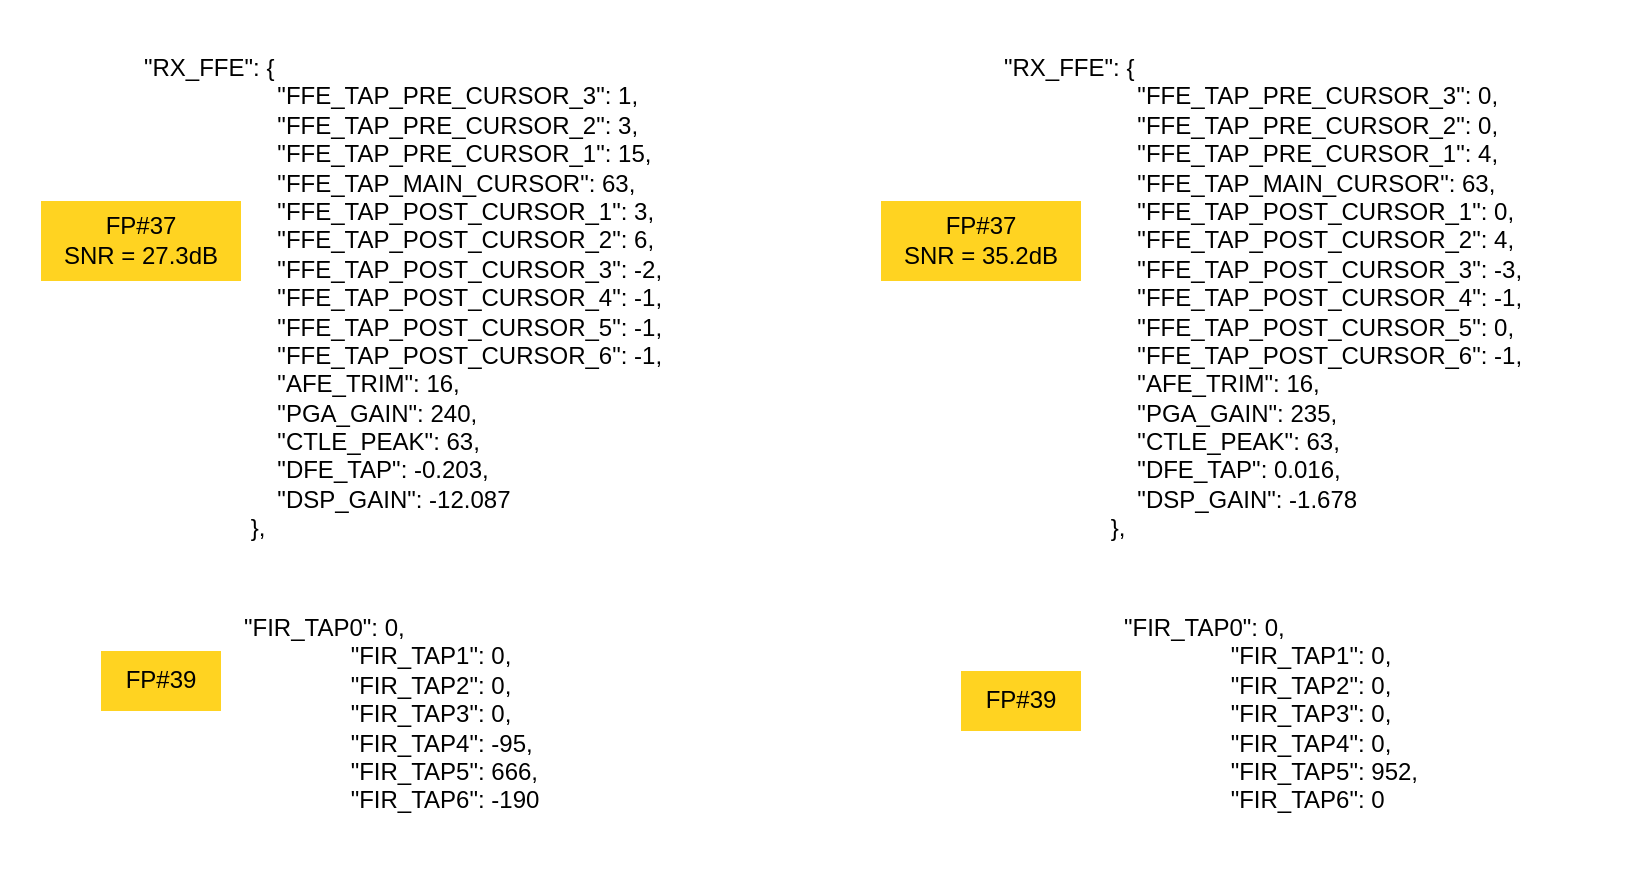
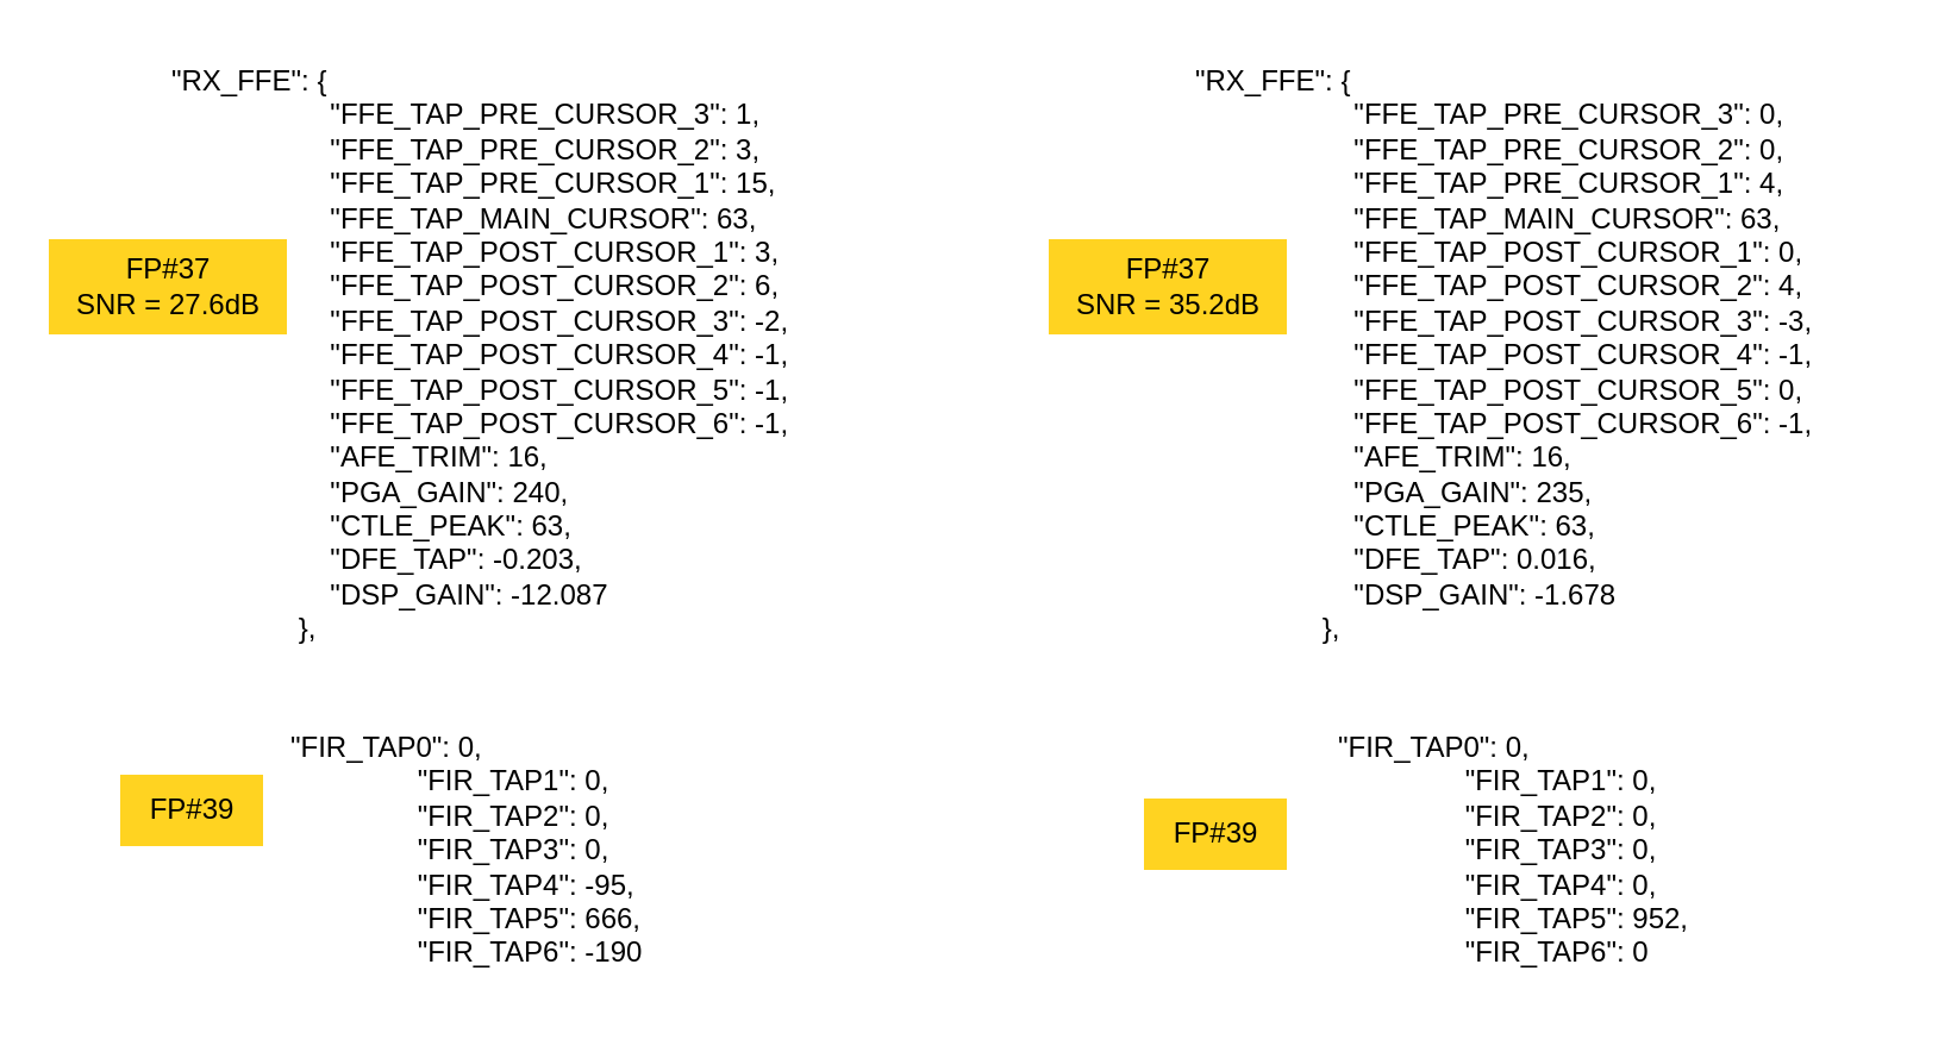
  <mxCell id="0" />
  <mxCell id="1" parent="0" />
  <mxCell id="2" value="&quot;RX_FFE&quot;: {&#10;                    &quot;FFE_TAP_PRE_CURSOR_3&quot;: 1,&#10;                    &quot;FFE_TAP_PRE_CURSOR_2&quot;: 3,&#10;                    &quot;FFE_TAP_PRE_CURSOR_1&quot;: 15,&#10;                    &quot;FFE_TAP_MAIN_CURSOR&quot;: 63,&#10;                    &quot;FFE_TAP_POST_CURSOR_1&quot;: 3,&#10;                    &quot;FFE_TAP_POST_CURSOR_2&quot;: 6,&#10;                    &quot;FFE_TAP_POST_CURSOR_3&quot;: -2,&#10;                    &quot;FFE_TAP_POST_CURSOR_4&quot;: -1,&#10;                    &quot;FFE_TAP_POST_CURSOR_5&quot;: -1,&#10;                    &quot;FFE_TAP_POST_CURSOR_6&quot;: -1,&#10;                    &quot;AFE_TRIM&quot;: 16,&#10;                    &quot;PGA_GAIN&quot;: 240,&#10;                    &quot;CTLE_PEAK&quot;: 63,&#10;                    &quot;DFE_TAP&quot;: -0.203,&#10;                    &quot;DSP_GAIN&quot;: -12.087&#10;                }," style="text;whiteSpace=wrap;" vertex="1" parent="1"><mxGeometry x="70" y="20" width="300" height="270" as="geometry" /></mxCell>
- <mxCell id="3" value="FP#37&lt;div&gt;SNR = 27.3dB&lt;/div&gt;" style="text;html=1;align=center;verticalAlign=middle;resizable=0;points=[];autosize=1;strokeColor=none;fillColor=#FFD321;" vertex="1" parent="1"><mxGeometry x="20" y="100" width="100" height="40" as="geometry" /></mxCell>
+ <mxCell id="3" value="FP#37&lt;div&gt;SNR = 27.6dB&lt;/div&gt;" style="text;html=1;align=center;verticalAlign=middle;resizable=0;points=[];autosize=1;strokeColor=none;fillColor=#FFD321;" vertex="1" parent="1"><mxGeometry x="20" y="100" width="100" height="40" as="geometry" /></mxCell>
  <mxCell id="4" value="&quot;RX_FFE&quot;: {&#10;                    &quot;FFE_TAP_PRE_CURSOR_3&quot;: 0,&#10;                    &quot;FFE_TAP_PRE_CURSOR_2&quot;: 0,&#10;                    &quot;FFE_TAP_PRE_CURSOR_1&quot;: 4,&#10;                    &quot;FFE_TAP_MAIN_CURSOR&quot;: 63,&#10;                    &quot;FFE_TAP_POST_CURSOR_1&quot;: 0,&#10;                    &quot;FFE_TAP_POST_CURSOR_2&quot;: 4,&#10;                    &quot;FFE_TAP_POST_CURSOR_3&quot;: -3,&#10;                    &quot;FFE_TAP_POST_CURSOR_4&quot;: -1,&#10;                    &quot;FFE_TAP_POST_CURSOR_5&quot;: 0,&#10;                    &quot;FFE_TAP_POST_CURSOR_6&quot;: -1,&#10;                    &quot;AFE_TRIM&quot;: 16,&#10;                    &quot;PGA_GAIN&quot;: 235,&#10;                    &quot;CTLE_PEAK&quot;: 63,&#10;                    &quot;DFE_TAP&quot;: 0.016,&#10;                    &quot;DSP_GAIN&quot;: -1.678&#10;                }," style="text;whiteSpace=wrap;" vertex="1" parent="1"><mxGeometry x="500" y="20" width="300" height="270" as="geometry" /></mxCell>
  <mxCell id="5" value="FP#37&lt;div&gt;SNR = 35.2dB&lt;/div&gt;" style="text;html=1;align=center;verticalAlign=middle;resizable=0;points=[];autosize=1;strokeColor=none;fillColor=#FFD321;" vertex="1" parent="1"><mxGeometry x="440" y="100" width="100" height="40" as="geometry" /></mxCell>
  <mxCell id="6" value="&quot;FIR_TAP0&quot;: 0,&#10;                &quot;FIR_TAP1&quot;: 0,&#10;                &quot;FIR_TAP2&quot;: 0,&#10;                &quot;FIR_TAP3&quot;: 0,&#10;                &quot;FIR_TAP4&quot;: 0,&#10;                &quot;FIR_TAP5&quot;: 952,&#10;                &quot;FIR_TAP6&quot;: 0" style="text;whiteSpace=wrap;" vertex="1" parent="1"><mxGeometry x="560" y="300" width="180" height="120" as="geometry" /></mxCell>
  <mxCell id="7" value="&quot;FIR_TAP0&quot;: 0,&#10;                &quot;FIR_TAP1&quot;: 0,&#10;                &quot;FIR_TAP2&quot;: 0,&#10;                &quot;FIR_TAP3&quot;: 0,&#10;                &quot;FIR_TAP4&quot;: -95,&#10;                &quot;FIR_TAP5&quot;: 666,&#10;                &quot;FIR_TAP6&quot;: -190" style="text;whiteSpace=wrap;" vertex="1" parent="1"><mxGeometry x="120" y="300" width="180" height="120" as="geometry" /></mxCell>
  <mxCell id="8" value="FP#39" style="text;html=1;align=center;verticalAlign=middle;resizable=0;points=[];autosize=1;strokeColor=none;fillColor=#FFD321;" vertex="1" parent="1"><mxGeometry x="50" y="325" width="60" height="30" as="geometry" /></mxCell>
  <mxCell id="9" value="FP#39" style="text;html=1;align=center;verticalAlign=middle;resizable=0;points=[];autosize=1;strokeColor=none;fillColor=#FFD321;" vertex="1" parent="1"><mxGeometry x="480" y="335" width="60" height="30" as="geometry" /></mxCell>
